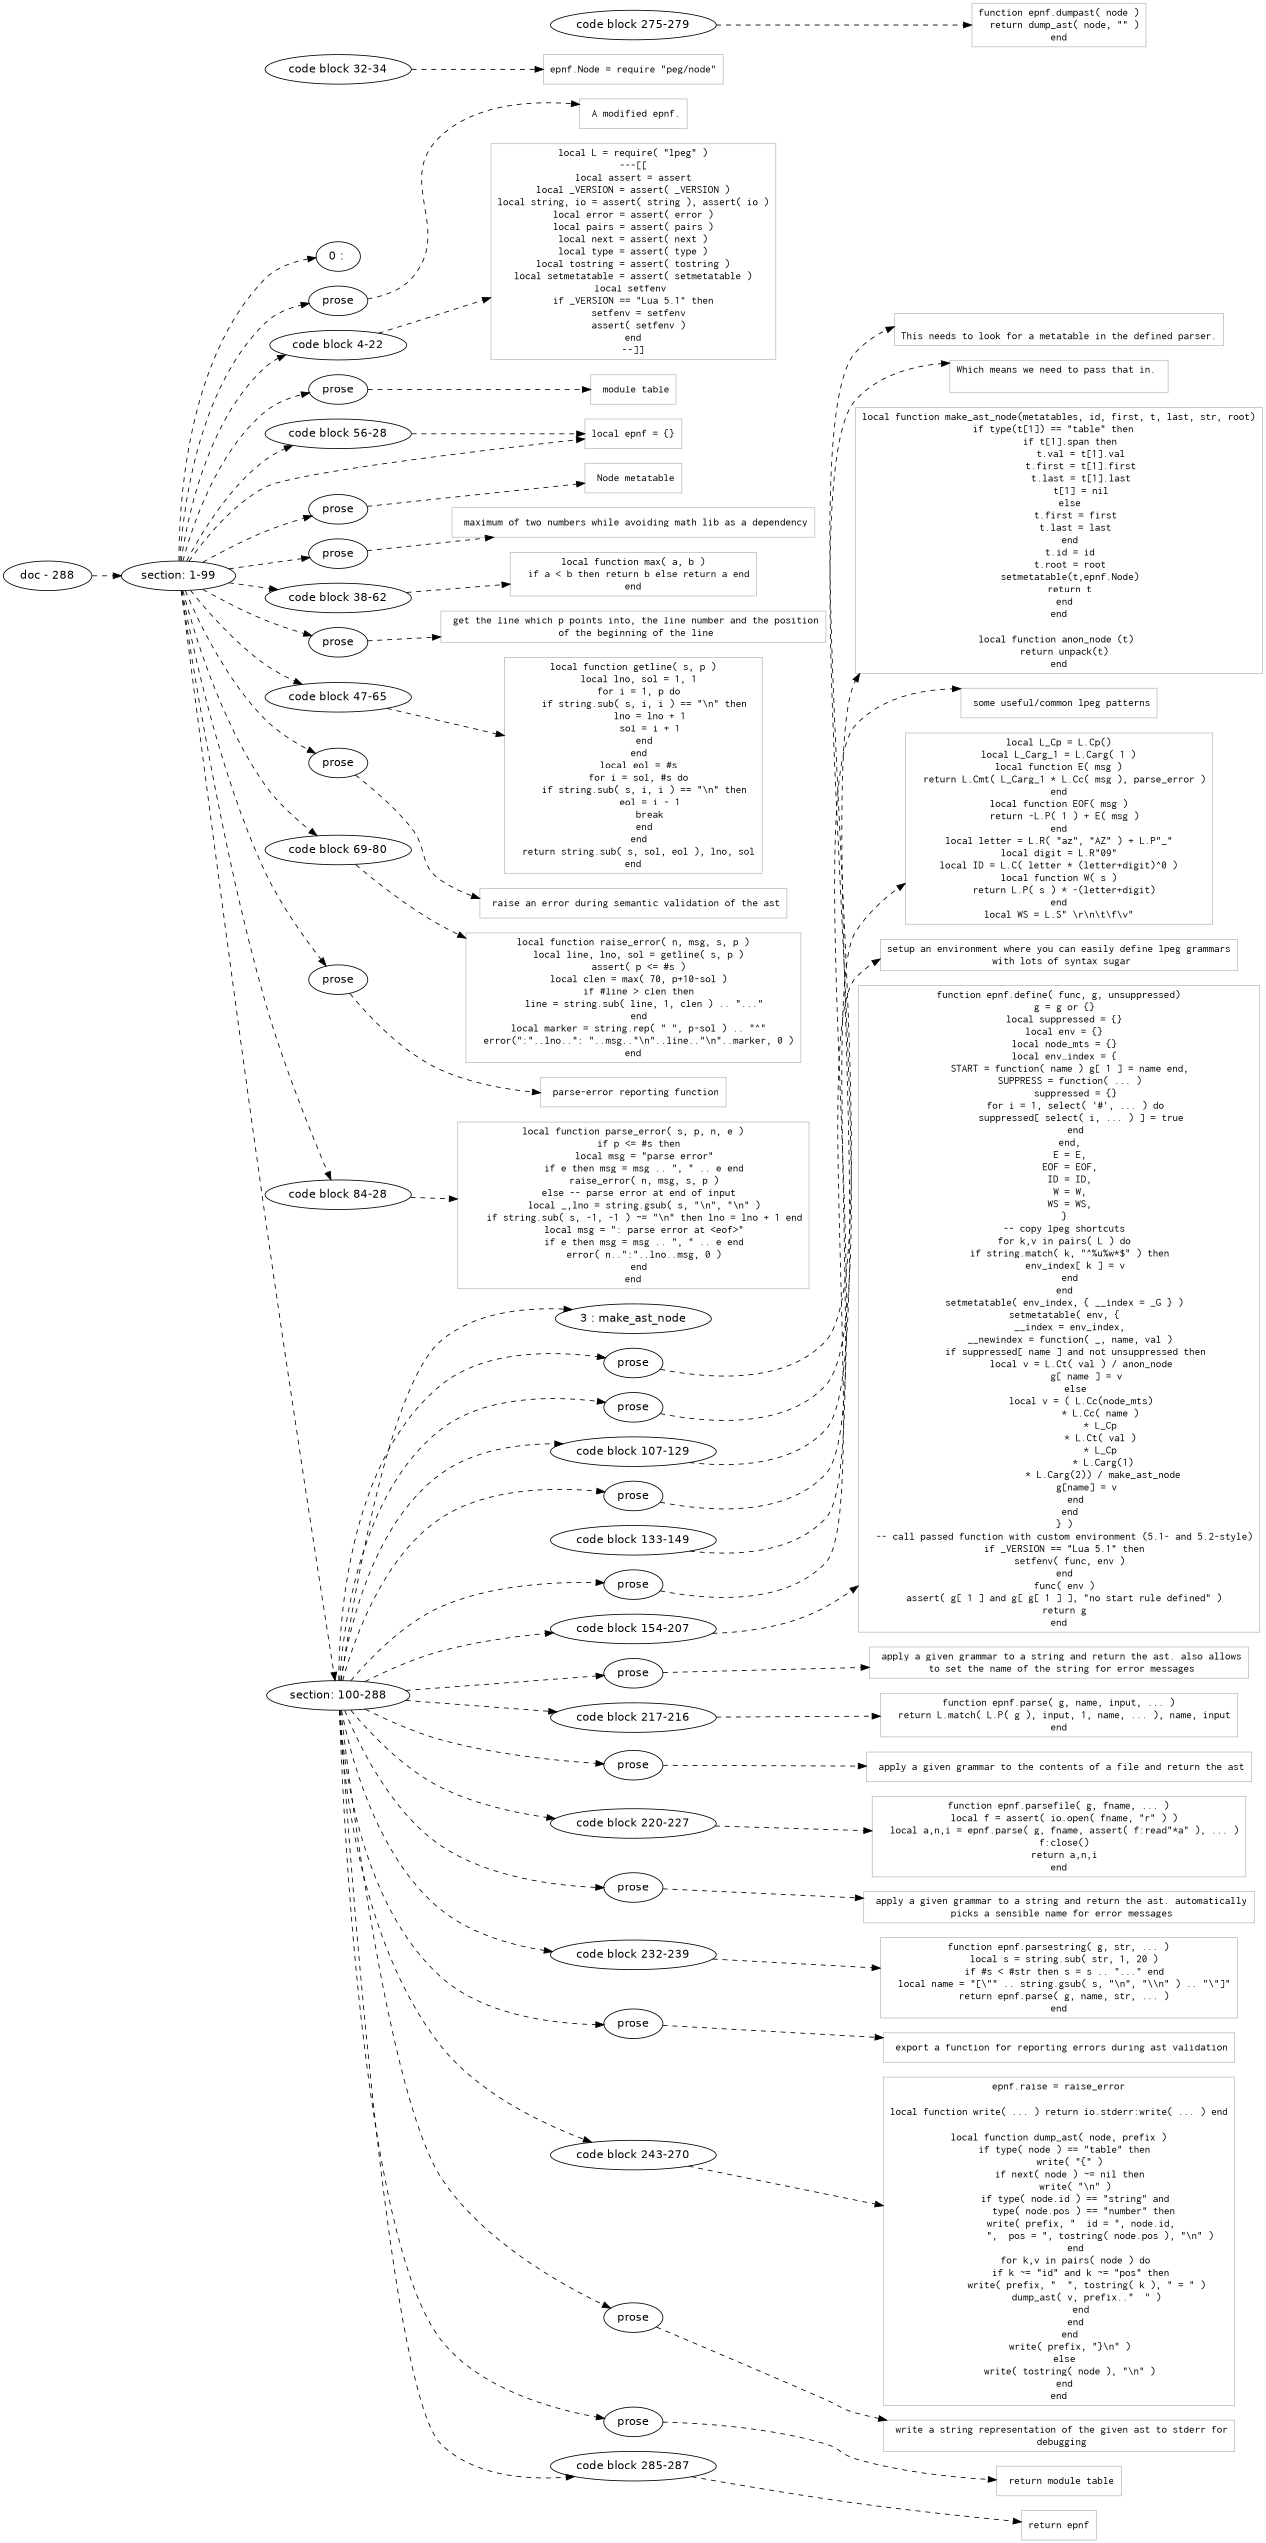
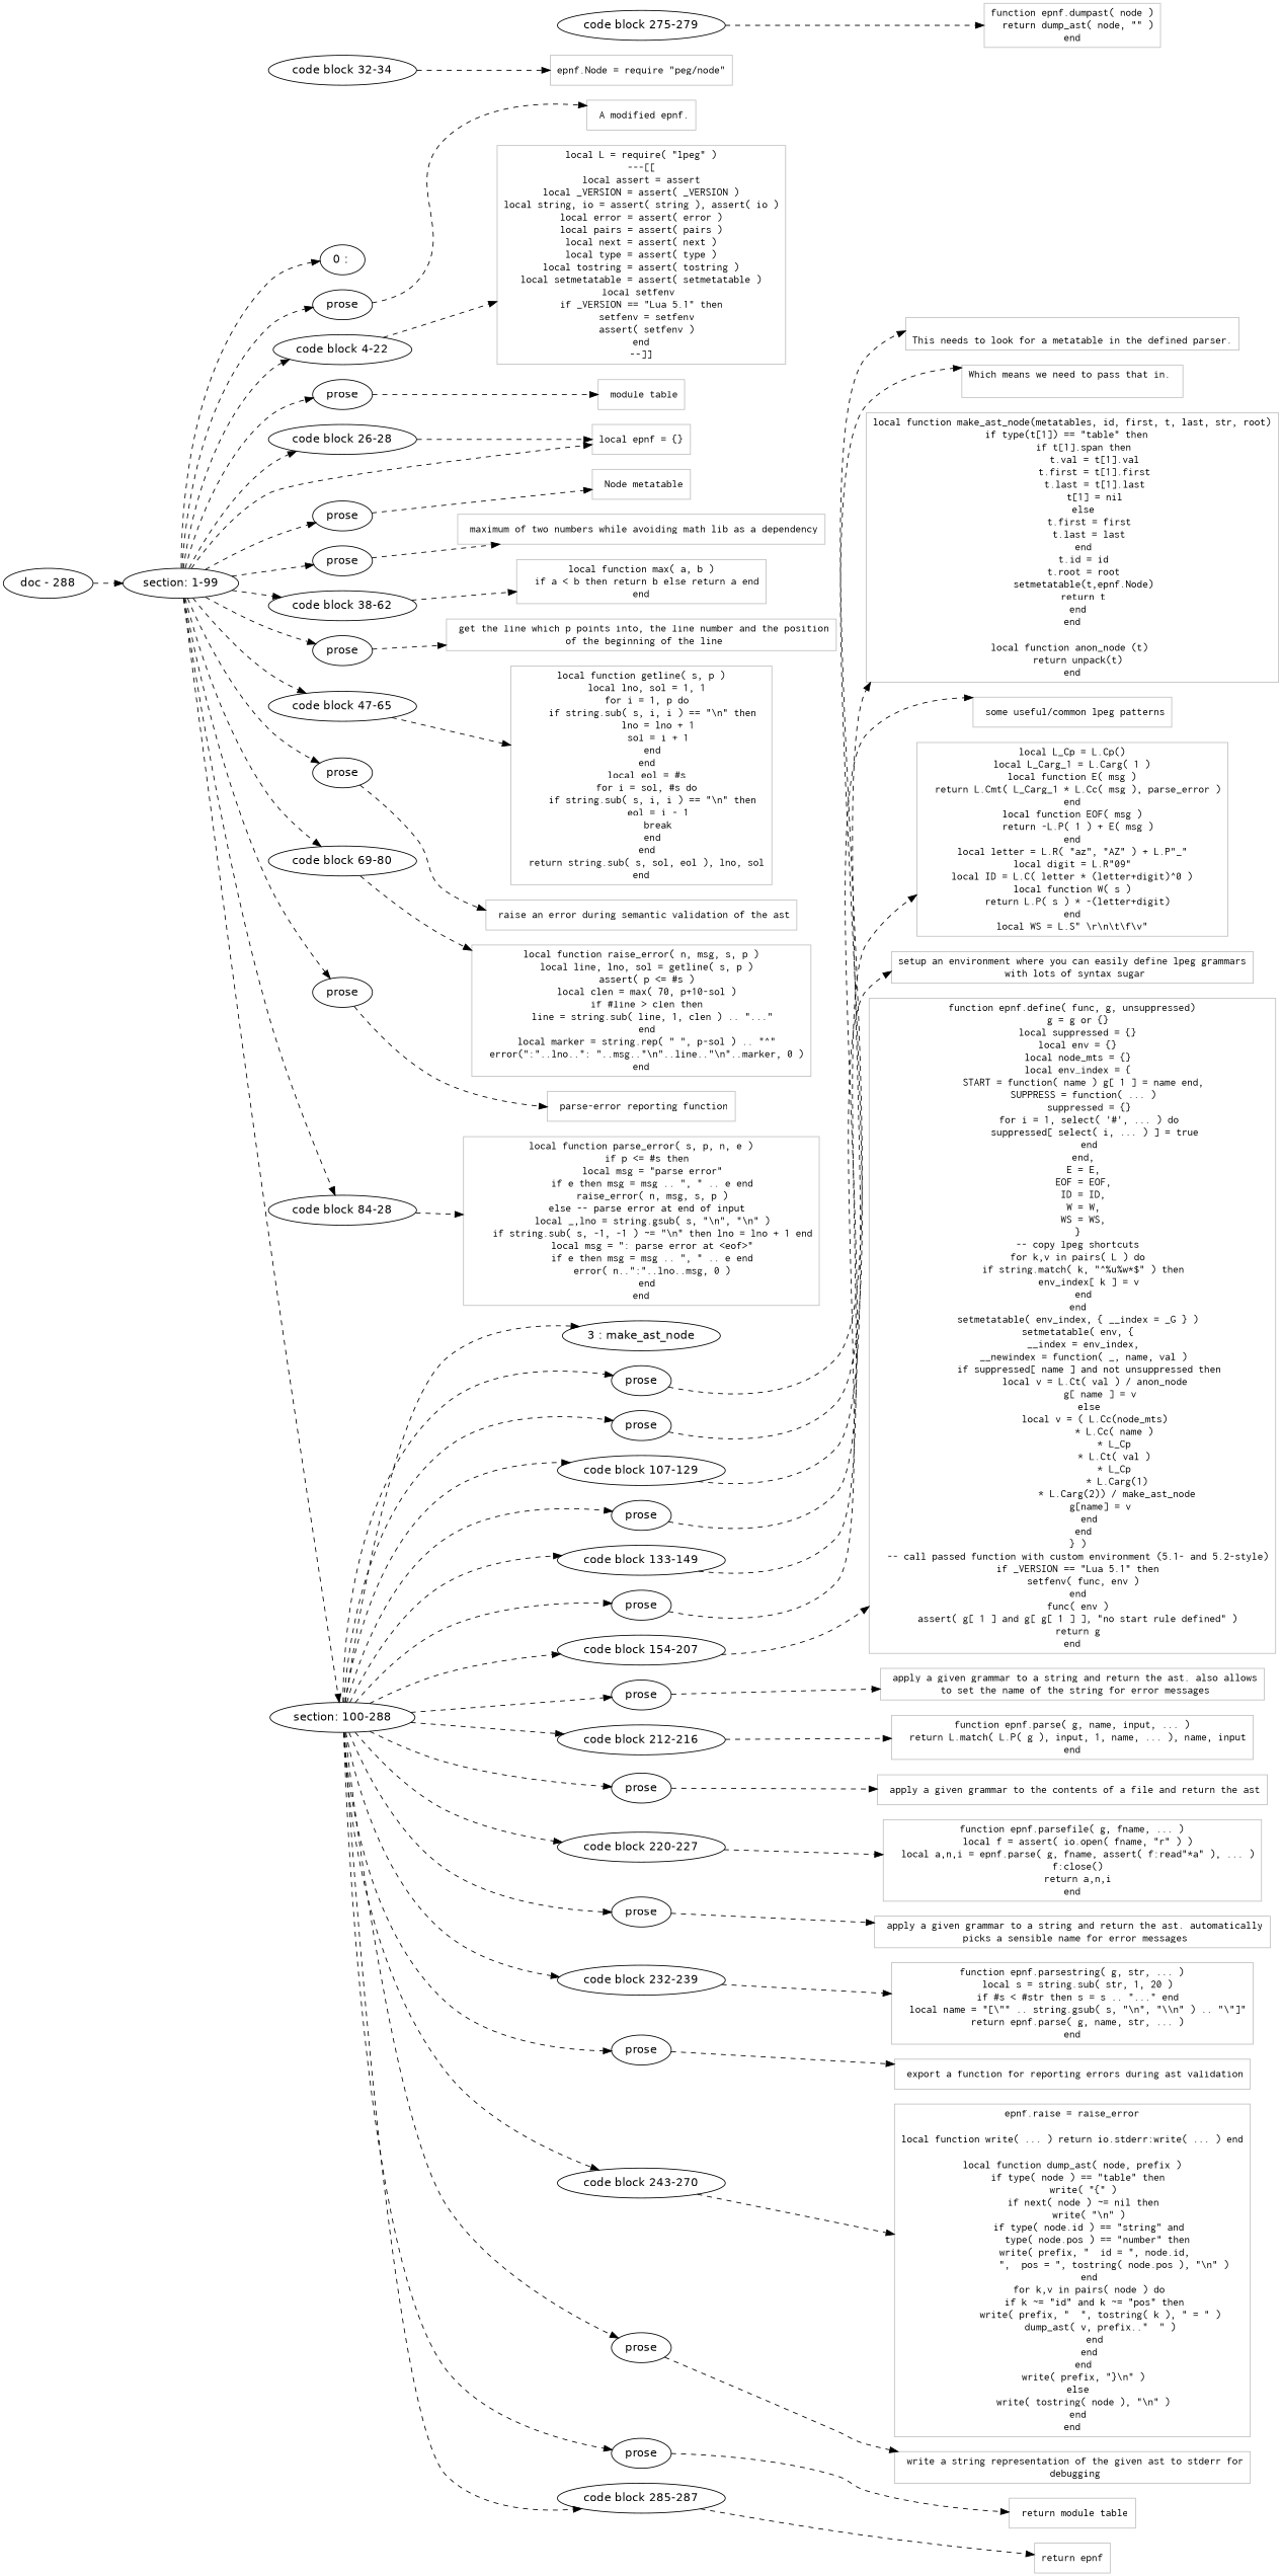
  digraph {
    rankdir=LR
    node [fontname=Helvetica]
    edge [style=dashed]
    n1 [label="section: 1-99"]
    n2 [label="0 : "]
    n3 [label=prose]
    n4 [label="code block 4-22"]
    n5 [label=prose]
-   n6 [label="code block 56-28"]
+   n6 [label="code block 26-28"]
    n7 [label=prose]
    n8 [label="code block 32-34"]
    n9 [label=prose]
    n10 [label="code block 38-62"]
    n11 [label=prose]
    n12 [label="code block 47-65"]
    n13 [label=prose]
    n14 [label="code block 69-80"]
    n15 [label=prose]
    n16 [label="code block 84-28"]
    n17 [label="section: 100-288"]
    n18 [label="3 : make_ast_node"]
    n19 [label=prose]
    n20 [label=prose]
    n21 [label="code block 107-129"]
    n22 [label=prose]
    n23 [label="code block 133-149"]
    n24 [label=prose]
    n25 [label="code block 154-207"]
    n26 [label=prose]
-   n27 [label="code block 217-216"]
+   n27 [label="code block 212-216"]
    n28 [label=prose]
    n29 [label="code block 220-227"]
    n30 [label=prose]
    n31 [label="code block 232-239"]
    n32 [label=prose]
    n33 [label="code block 243-270"]
    n34 [label=prose]
    n35 [label="code block 275-279"]
    n36 [label=prose]
    n37 [label="code block 285-287"]
    n38 [color=Gray fontname=Inconsolata label="local epnf = {}" shape=rectangle]
    n39 [color=Gray fontname=Inconsolata label=" A modified epnf.\n" shape=rectangle]
    n40 [color=Gray fontname=Inconsolata label="local L = require( \"lpeg\" )\n---[[\nlocal assert = assert\nlocal _VERSION = assert( _VERSION )\nlocal string, io = assert( string ), assert( io )\nlocal error = assert( error )\nlocal pairs = assert( pairs )\nlocal next = assert( next )\nlocal type = assert( type )\nlocal tostring = assert( tostring )\nlocal setmetatable = assert( setmetatable )\nlocal setfenv \nif _VERSION == \"Lua 5.1\" then\n  setfenv = setfenv\n  assert( setfenv )\nend\n--]]" shape=rectangle]
    n41 [color=Gray fontname=Inconsolata label=" module table\n" shape=rectangle]
    n42 [color=Gray fontname=Inconsolata label=" Node metatable\n" shape=rectangle]
    n43 [color=Gray fontname=Inconsolata label="epnf.Node = require \"peg/node\"" shape=rectangle]
    n44 [color=Gray fontname=Inconsolata label=" maximum of two numbers while avoiding math lib as a dependency\n" shape=rectangle]
    n45 [color=Gray fontname=Inconsolata label="local function max( a, b )\n  if a < b then return b else return a end\nend" shape=rectangle]
    n46 [color=Gray fontname=Inconsolata label=" get the line which p points into, the line number and the position\n of the beginning of the line\n" shape=rectangle]
    n47 [color=Gray fontname=Inconsolata label="local function getline( s, p )\n  local lno, sol = 1, 1\n  for i = 1, p do\n    if string.sub( s, i, i ) == \"\\n\" then\n      lno = lno + 1\n      sol = i + 1\n    end\n  end\n  local eol = #s\n  for i = sol, #s do\n    if string.sub( s, i, i ) == \"\\n\" then\n      eol = i - 1\n      break\n    end\n  end\n  return string.sub( s, sol, eol ), lno, sol\nend" shape=rectangle]
    n48 [color=Gray fontname=Inconsolata label=" raise an error during semantic validation of the ast\n" shape=rectangle]
    n49 [color=Gray fontname=Inconsolata label="local function raise_error( n, msg, s, p )\n  local line, lno, sol = getline( s, p )\n  assert( p <= #s )\n  local clen = max( 70, p+10-sol )\n  if #line > clen then\n    line = string.sub( line, 1, clen ) .. \"...\"\n  end\n  local marker = string.rep( \" \", p-sol ) .. \"^\"\n  error(\":\"..lno..\": \"..msg..\"\\n\"..line..\"\\n\"..marker, 0 )\nend" shape=rectangle]
    n50 [color=Gray fontname=Inconsolata label=" parse-error reporting function\n" shape=rectangle]
    n51 [color=Gray fontname=Inconsolata label="local function parse_error( s, p, n, e )\n  if p <= #s then\n    local msg = \"parse error\"\n    if e then msg = msg .. \", \" .. e end\n    raise_error( n, msg, s, p )\n  else -- parse error at end of input\n    local _,lno = string.gsub( s, \"\\n\", \"\\n\" )\n    if string.sub( s, -1, -1 ) ~= \"\\n\" then lno = lno + 1 end\n    local msg = \": parse error at <eof>\"\n    if e then msg = msg .. \", \" .. e end\n    error( n..\":\"..lno..msg, 0 )\n  end\nend" shape=rectangle]
    n52 [color=Gray fontname=Inconsolata label="\nThis needs to look for a metatable in the defined parser.\n" shape=rectangle]
    n53 [color=Gray fontname=Inconsolata label="Which means we need to pass that in. \n\n" shape=rectangle]
    n54 [color=Gray fontname=Inconsolata label="local function make_ast_node(metatables, id, first, t, last, str, root)\n  if type(t[1]) == \"table\" then    \n    if t[1].span then\n        t.val = t[1].val\n        t.first = t[1].first\n        t.last = t[1].last\n        t[1] = nil\n    else\n      t.first = first\n      t.last = last\n    end\n    t.id = id\n    t.root = root\n    setmetatable(t,epnf.Node)\n    return t\n  end\nend\n\nlocal function anon_node (t) \n  return unpack(t)\nend" shape=rectangle]
    n55 [color=Gray fontname=Inconsolata label=" some useful/common lpeg patterns\n" shape=rectangle]
    n56 [color=Gray fontname=Inconsolata label="local L_Cp = L.Cp()\nlocal L_Carg_1 = L.Carg( 1 )\nlocal function E( msg )\n  return L.Cmt( L_Carg_1 * L.Cc( msg ), parse_error )\nend\nlocal function EOF( msg )\n  return -L.P( 1 ) + E( msg )\nend\nlocal letter = L.R( \"az\", \"AZ\" ) + L.P\"_\"\nlocal digit = L.R\"09\"\nlocal ID = L.C( letter * (letter+digit)^0 )\nlocal function W( s )\n  return L.P( s ) * -(letter+digit)\nend\nlocal WS = L.S\" \\r\\n\\t\\f\\v\"" shape=rectangle]
    n57 [color=Gray fontname=Inconsolata label="setup an environment where you can easily define lpeg grammars\n with lots of syntax sugar\n" shape=rectangle]
    n58 [color=Gray fontname=Inconsolata label="function epnf.define( func, g, unsuppressed)\n  g = g or {}\n  local suppressed = {}\n  local env = {}\n  local node_mts = {}\n  local env_index = {\n    START = function( name ) g[ 1 ] = name end,\n    SUPPRESS = function( ... )\n      suppressed = {}\n      for i = 1, select( '#', ... ) do\n        suppressed[ select( i, ... ) ] = true\n      end\n    end,\n    E = E,\n    EOF = EOF,\n    ID = ID,\n    W = W,\n    WS = WS,\n  }\n  -- copy lpeg shortcuts\n  for k,v in pairs( L ) do\n    if string.match( k, \"^%u%w*$\" ) then\n      env_index[ k ] = v\n    end\n  end\n  setmetatable( env_index, { __index = _G } )\n  setmetatable( env, {\n    __index = env_index,\n    __newindex = function( _, name, val )\n      if suppressed[ name ] and not unsuppressed then\n        local v = L.Ct( val ) / anon_node\n          g[ name ] = v\n      else\n        local v = ( L.Cc(node_mts)\n                * L.Cc( name ) \n                * L_Cp \n                * L.Ct( val ) \n                * L_Cp \n                * L.Carg(1)\n                * L.Carg(2)) / make_ast_node\n          g[name] = v\n      end\n    end\n  } )\n  -- call passed function with custom environment (5.1- and 5.2-style)\n  if _VERSION == \"Lua 5.1\" then\n    setfenv( func, env )\n  end\n  func( env )\n  assert( g[ 1 ] and g[ g[ 1 ] ], \"no start rule defined\" )\n  return g\nend" shape=rectangle]
    n59 [color=Gray fontname=Inconsolata label=" apply a given grammar to a string and return the ast. also allows\n to set the name of the string for error messages\n" shape=rectangle]
    n60 [color=Gray fontname=Inconsolata label="function epnf.parse( g, name, input, ... )\n  return L.match( L.P( g ), input, 1, name, ... ), name, input\nend" shape=rectangle]
    n61 [color=Gray fontname=Inconsolata label=" apply a given grammar to the contents of a file and return the ast\n" shape=rectangle]
    n62 [color=Gray fontname=Inconsolata label="function epnf.parsefile( g, fname, ... )\n  local f = assert( io.open( fname, \"r\" ) )\n  local a,n,i = epnf.parse( g, fname, assert( f:read\"*a\" ), ... )\n  f:close()\n  return a,n,i\nend" shape=rectangle]
    n63 [color=Gray fontname=Inconsolata label=" apply a given grammar to a string and return the ast. automatically\n picks a sensible name for error messages\n" shape=rectangle]
    n64 [color=Gray fontname=Inconsolata label="function epnf.parsestring( g, str, ... )\n  local s = string.sub( str, 1, 20 )\n  if #s < #str then s = s .. \"...\" end\n  local name = \"[\\\"\" .. string.gsub( s, \"\\n\", \"\\\\n\" ) .. \"\\\"]\"\n  return epnf.parse( g, name, str, ... )\nend" shape=rectangle]
    n65 [color=Gray fontname=Inconsolata label=" export a function for reporting errors during ast validation\n" shape=rectangle]
    n66 [color=Gray fontname=Inconsolata label="epnf.raise = raise_error\n\nlocal function write( ... ) return io.stderr:write( ... ) end\n\nlocal function dump_ast( node, prefix )\n  if type( node ) == \"table\" then\n    write( \"{\" )\n    if next( node ) ~= nil then\n      write( \"\\n\" )\n      if type( node.id ) == \"string\" and\n         type( node.pos ) == \"number\" then\n        write( prefix, \"  id = \", node.id,\n               \",  pos = \", tostring( node.pos ), \"\\n\" )\n      end\n      for k,v in pairs( node ) do\n        if k ~= \"id\" and k ~= \"pos\" then\n          write( prefix, \"  \", tostring( k ), \" = \" )\n          dump_ast( v, prefix..\"  \" )\n        end\n      end\n    end\n    write( prefix, \"}\\n\" )\n  else\n    write( tostring( node ), \"\\n\" )\n  end\nend" shape=rectangle]
    n67 [color=Gray fontname=Inconsolata label=" write a string representation of the given ast to stderr for\n debugging\n" shape=rectangle]
    n68 [color=Gray fontname=Inconsolata label="function epnf.dumpast( node )\n  return dump_ast( node, \"\" )\nend" shape=rectangle]
    n69 [color=Gray fontname=Inconsolata label=" return module table\n" shape=rectangle]
    n70 [color=Gray fontname=Inconsolata label="return epnf" shape=rectangle]
    n71 [label="doc - 288"]
    subgraph sub_1 {
      rank=same
      n1
    }
    subgraph sub_2 {
      rank=same
      n2
      n3
      n4
      n5
      n6
      n7
      n8
      n9
      n10
      n11
      n12
      n13
      n14
      n15
      n16
      n17
    }
    subgraph sub_3 {
      rank=same
      n18
      n19
      n20
      n21
      n22
      n23
      n24
      n25
      n26
      n27
      n28
      n29
      n30
      n31
      n32
      n33
      n34
      n35
      n36
      n37
    }
    n1 -> n2
    n1 -> n3
    n1 -> n4
    n1 -> n5
    n1 -> n6
    n1 -> n7
    n1 -> n9
    n1 -> n10
    n1 -> n11
    n1 -> n12
    n1 -> n13
    n1 -> n14
    n1 -> n15
    n1 -> n16
    n1 -> n17
    n1 -> n38
    n3 -> n39
    n4 -> n40
    n5 -> n41
    n6 -> n38
    n7 -> n42
    n8 -> n43
    n9 -> n44
    n10 -> n45
    n11 -> n46
    n12 -> n47
    n13 -> n48
    n14 -> n49
    n15 -> n50
    n16 -> n51
    n17 -> n18
    n17 -> n19
    n17 -> n20
    n17 -> n21
    n17 -> n22
+   n17 -> n23
    n17 -> n24
    n17 -> n25
    n17 -> n26
    n17 -> n27
    n17 -> n28
    n17 -> n29
    n17 -> n30
    n17 -> n31
    n17 -> n32
    n17 -> n33
    n17 -> n34
    n17 -> n36
    n17 -> n37
    n19 -> n52
    n20 -> n53
    n21 -> n54
    n22 -> n55
    n23 -> n56
    n24 -> n57
    n25 -> n58
    n26 -> n59
    n27 -> n60
    n28 -> n61
    n29 -> n62
    n30 -> n63
    n31 -> n64
    n32 -> n65
    n33 -> n66
    n34 -> n67
    n35 -> n68
    n36 -> n69
    n37 -> n70
    n71 -> n1
  }
